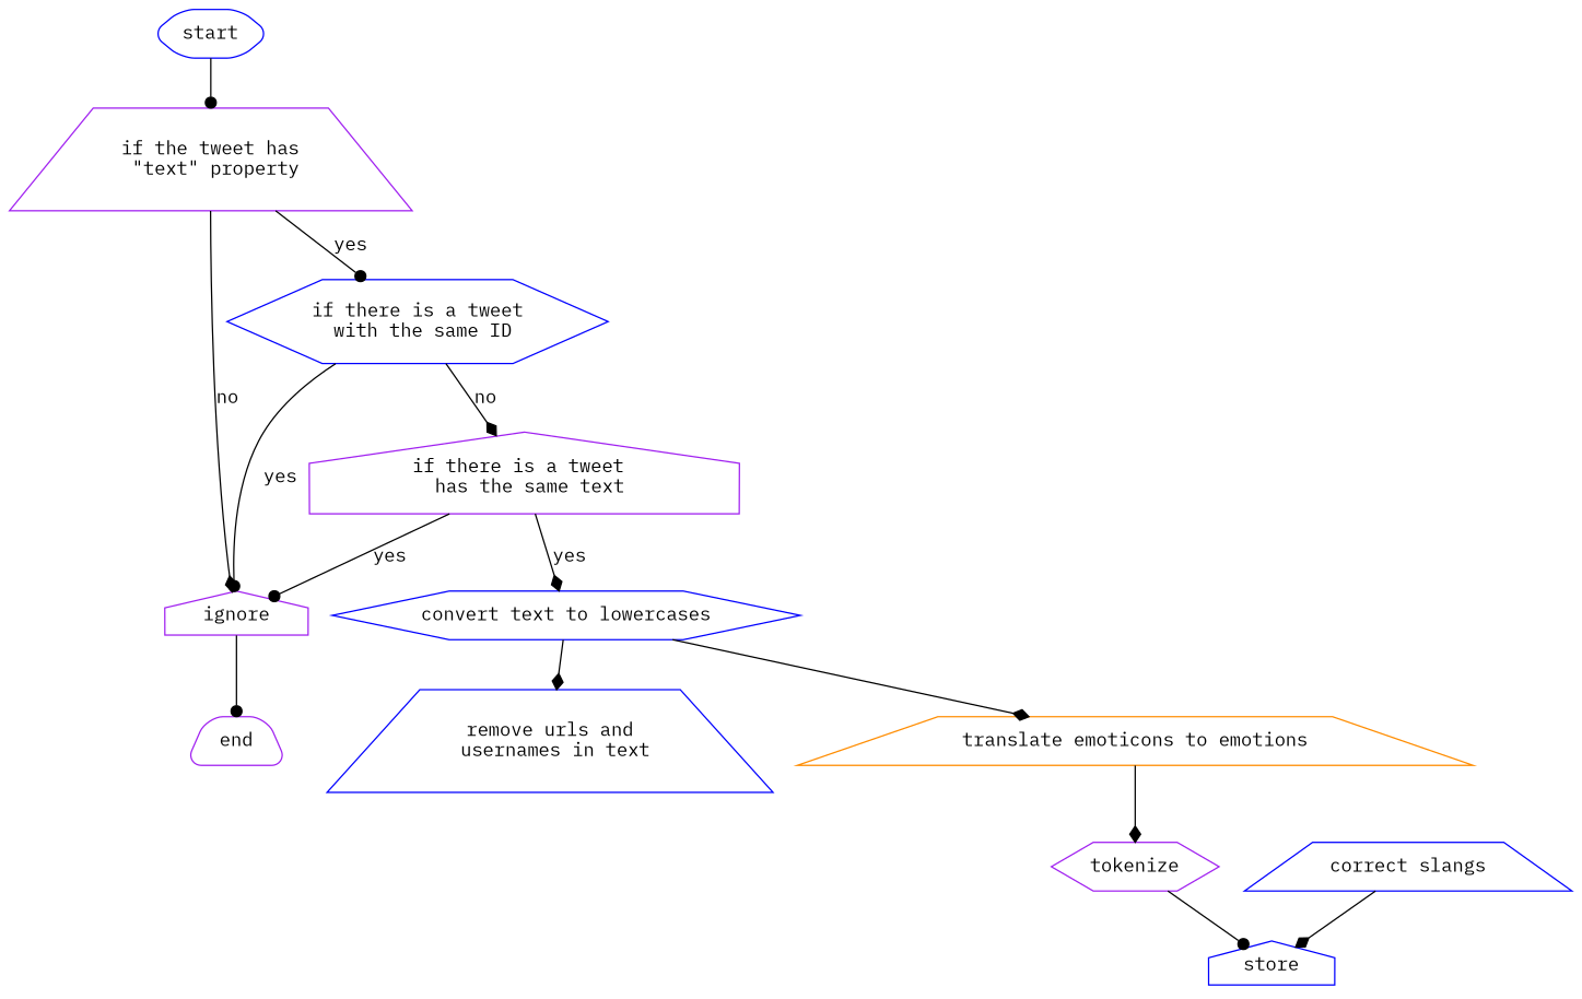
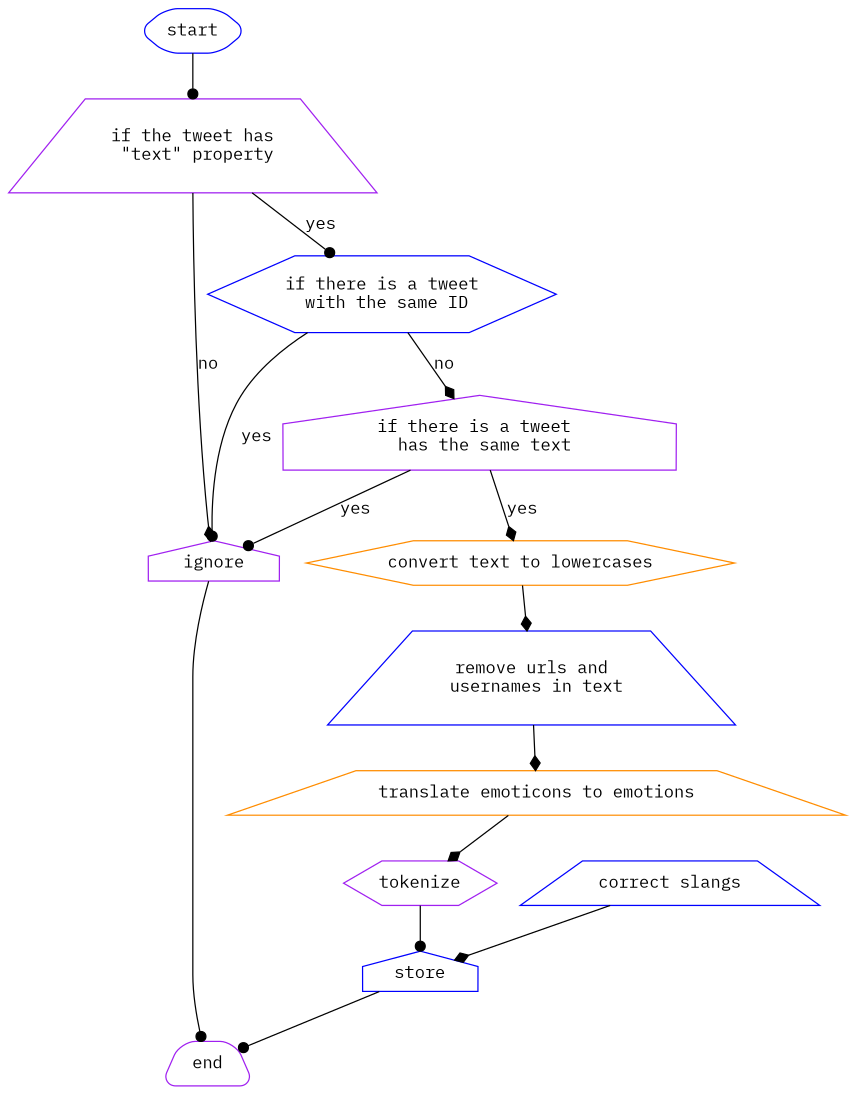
  digraph {
    fontname="IBM Plex Mono"
    node [color=blue fontname="IBM Plex Mono" shape=trapezium]
    edge [arrowhead=dot fontname="IBM Plex Mono"]
    start [shape=hexagon style=rounded]
    n2 [color=purple label="if the tweet has\n \"text\" property"]
    ignore [color=purple shape=house]
    n4 [label="if there is a tweet\n with the same ID" shape=hexagon]
    end [color=purple style=rounded]
    store [shape=house]
-   n7 [label="convert text to lowercases" shape=hexagon]
+   n7 [color=darkorange label="convert text to lowercases" shape=hexagon]
    n8 [label="remove urls and\n usernames in text"]
    n9 [color=darkorange label="translate emoticons to emotions"]
    tokenize [color=purple shape=hexagon]
    n11 [label="correct slangs"]
    n12 [color=purple label="if there is a tweet \n has the same text" shape=house]
    start -> n2
    n2 -> ignore [arrowhead=diamond label=no]
    n2 -> n4 [label=yes]
    ignore -> end
    n4 -> ignore [label=yes]
    n4 -> n12 [arrowhead=diamond label=no]
+   store -> end
    n7 -> n8 [arrowhead=diamond]
-   n7 -> n9 [arrowhead=diamond]
+   n8 -> n9 [arrowhead=diamond]
    n9 -> tokenize [arrowhead=diamond]
    tokenize -> store
    n11 -> store [arrowhead=diamond]
    n12 -> ignore [label=yes]
    n12 -> n7 [arrowhead=diamond label=yes]
  }
